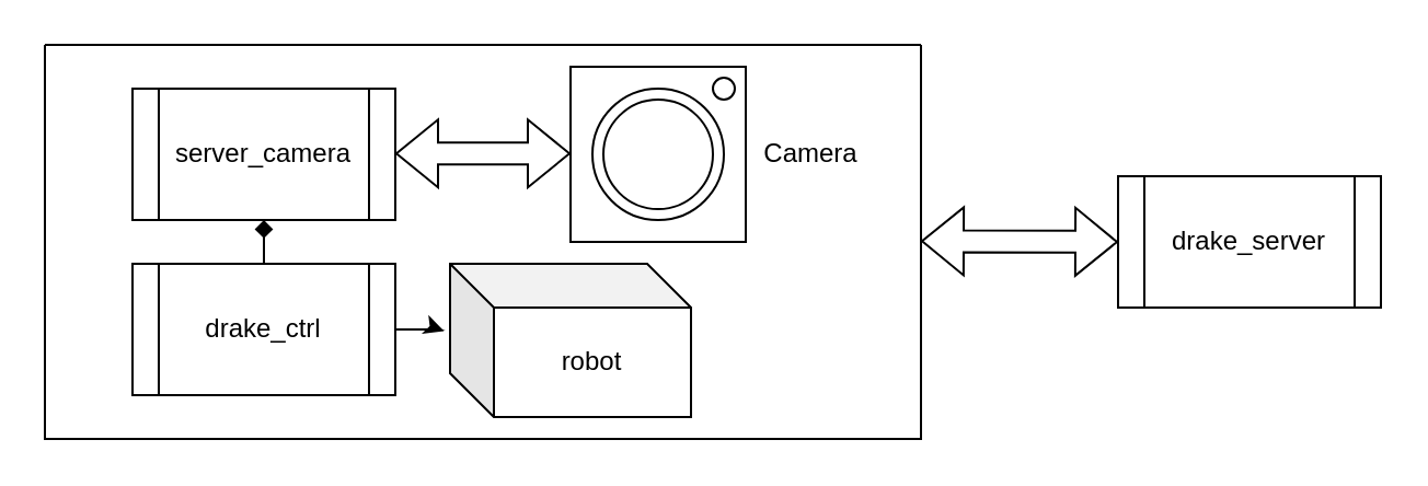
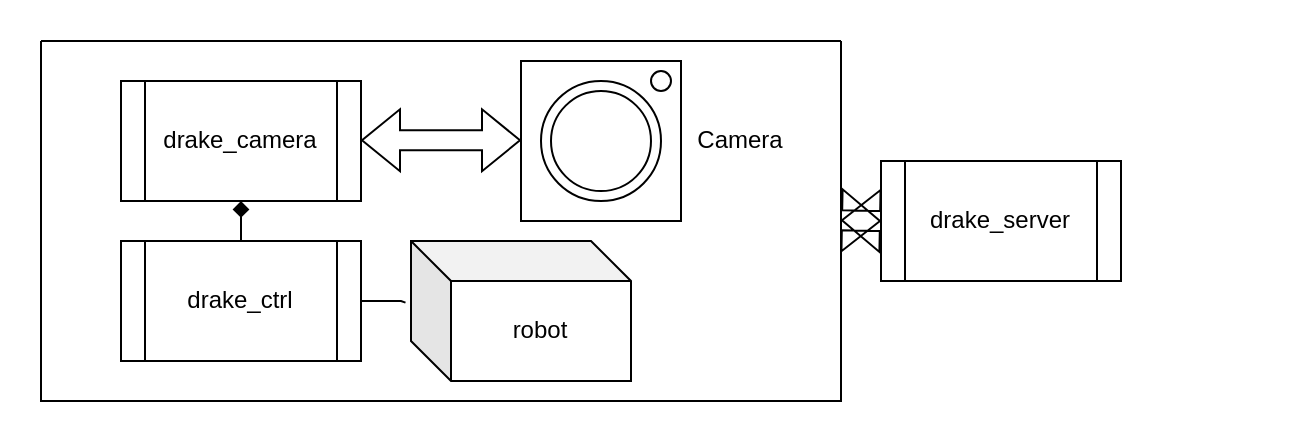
  <mxCell id="0" />
  <mxCell id="1" parent="0" />
  <mxCell id="2" value="" style="swimlane;startSize=0;" parent="1" vertex="1"><mxGeometry x="20" y="20" width="400" height="180" as="geometry" /></mxCell>
- <mxCell id="3" value="server_camera" style="shape=process;whiteSpace=wrap;html=1;backgroundOutline=1;" parent="2" vertex="1"><mxGeometry x="40" y="20" width="120" height="60" as="geometry" /></mxCell>
+ <mxCell id="3" value="drake_camera" style="shape=process;whiteSpace=wrap;html=1;backgroundOutline=1;" parent="2" vertex="1"><mxGeometry x="40" y="20" width="120" height="60" as="geometry" /></mxCell>
  <mxCell id="4" style="edgeStyle=orthogonalEdgeStyle;rounded=0;orthogonalLoop=1;jettySize=auto;html=1;entryX=0.5;entryY=1;entryDx=0;entryDy=0;endArrow=diamond;" parent="2" source="5" target="3" edge="1"><mxGeometry relative="1" as="geometry" /></mxCell>
  <mxCell id="5" value="drake_ctrl" style="shape=process;whiteSpace=wrap;html=1;backgroundOutline=1;" parent="2" vertex="1"><mxGeometry x="40" y="100" width="120" height="60" as="geometry" /></mxCell>
  <mxCell id="6" value="" style="shape=flexArrow;endArrow=classic;startArrow=classic;html=1;rounded=0;" parent="2" edge="1"><mxGeometry width="100" height="100" relative="1" as="geometry"><mxPoint x="240" y="49.63" as="sourcePoint" /><mxPoint x="160" y="49.63" as="targetPoint" /></mxGeometry></mxCell>
  <mxCell id="7" value="" style="whiteSpace=wrap;html=1;aspect=fixed;" parent="2" vertex="1"><mxGeometry x="240" y="10" width="80" height="80" as="geometry" /></mxCell>
  <mxCell id="8" value="" style="ellipse;whiteSpace=wrap;html=1;aspect=fixed;" parent="2" vertex="1"><mxGeometry x="250" y="20" width="60" height="60" as="geometry" /></mxCell>
  <mxCell id="9" value="" style="ellipse;whiteSpace=wrap;html=1;aspect=fixed;" parent="2" vertex="1"><mxGeometry x="255" y="25" width="50" height="50" as="geometry" /></mxCell>
  <mxCell id="10" value="" style="ellipse;whiteSpace=wrap;html=1;aspect=fixed;" parent="2" vertex="1"><mxGeometry x="305" y="15" width="10" height="10" as="geometry" /></mxCell>
  <mxCell id="11" value="Camera" style="text;html=1;align=center;verticalAlign=middle;whiteSpace=wrap;rounded=0;" parent="2" vertex="1"><mxGeometry x="320" y="35" width="60" height="30" as="geometry" /></mxCell>
  <mxCell id="12" value="robot" style="shape=cube;whiteSpace=wrap;html=1;boundedLbl=1;backgroundOutline=1;darkOpacity=0.05;darkOpacity2=0.1;" parent="2" vertex="1"><mxGeometry x="185" y="100" width="110" height="70" as="geometry" /></mxCell>
- <mxCell id="13" style="edgeStyle=orthogonalEdgeStyle;rounded=0;orthogonalLoop=1;jettySize=auto;html=1;entryX=-0.025;entryY=0.44;entryDx=0;entryDy=0;entryPerimeter=0;" parent="2" source="5" target="12" edge="1"><mxGeometry relative="1" as="geometry" /></mxCell>
- <mxCell id="14" value="drake_server" style="shape=process;whiteSpace=wrap;html=1;backgroundOutline=1;" parent="1" vertex="1"><mxGeometry x="510" y="80" width="120" height="60" as="geometry" /></mxCell>
+ <mxCell id="13" style="edgeStyle=orthogonalEdgeStyle;rounded=0;orthogonalLoop=1;jettySize=auto;html=1;entryX=-0.025;entryY=0.44;entryDx=0;entryDy=0;entryPerimeter=0;endArrow=none;" parent="2" source="5" target="12" edge="1"><mxGeometry relative="1" as="geometry" /></mxCell>
+ <mxCell id="14" value="drake_server" style="shape=process;whiteSpace=wrap;html=1;backgroundOutline=1;" parent="1" vertex="1"><mxGeometry x="440" y="80" width="120" height="60" as="geometry" /></mxCell>
  <mxCell id="15" value="" style="shape=flexArrow;endArrow=classic;startArrow=classic;html=1;rounded=0;entryX=0;entryY=0.5;entryDx=0;entryDy=0;" parent="1" target="14" edge="1"><mxGeometry width="100" height="100" relative="1" as="geometry"><mxPoint x="420" y="109.63" as="sourcePoint" /><mxPoint x="480" y="109.63" as="targetPoint" /></mxGeometry></mxCell>
